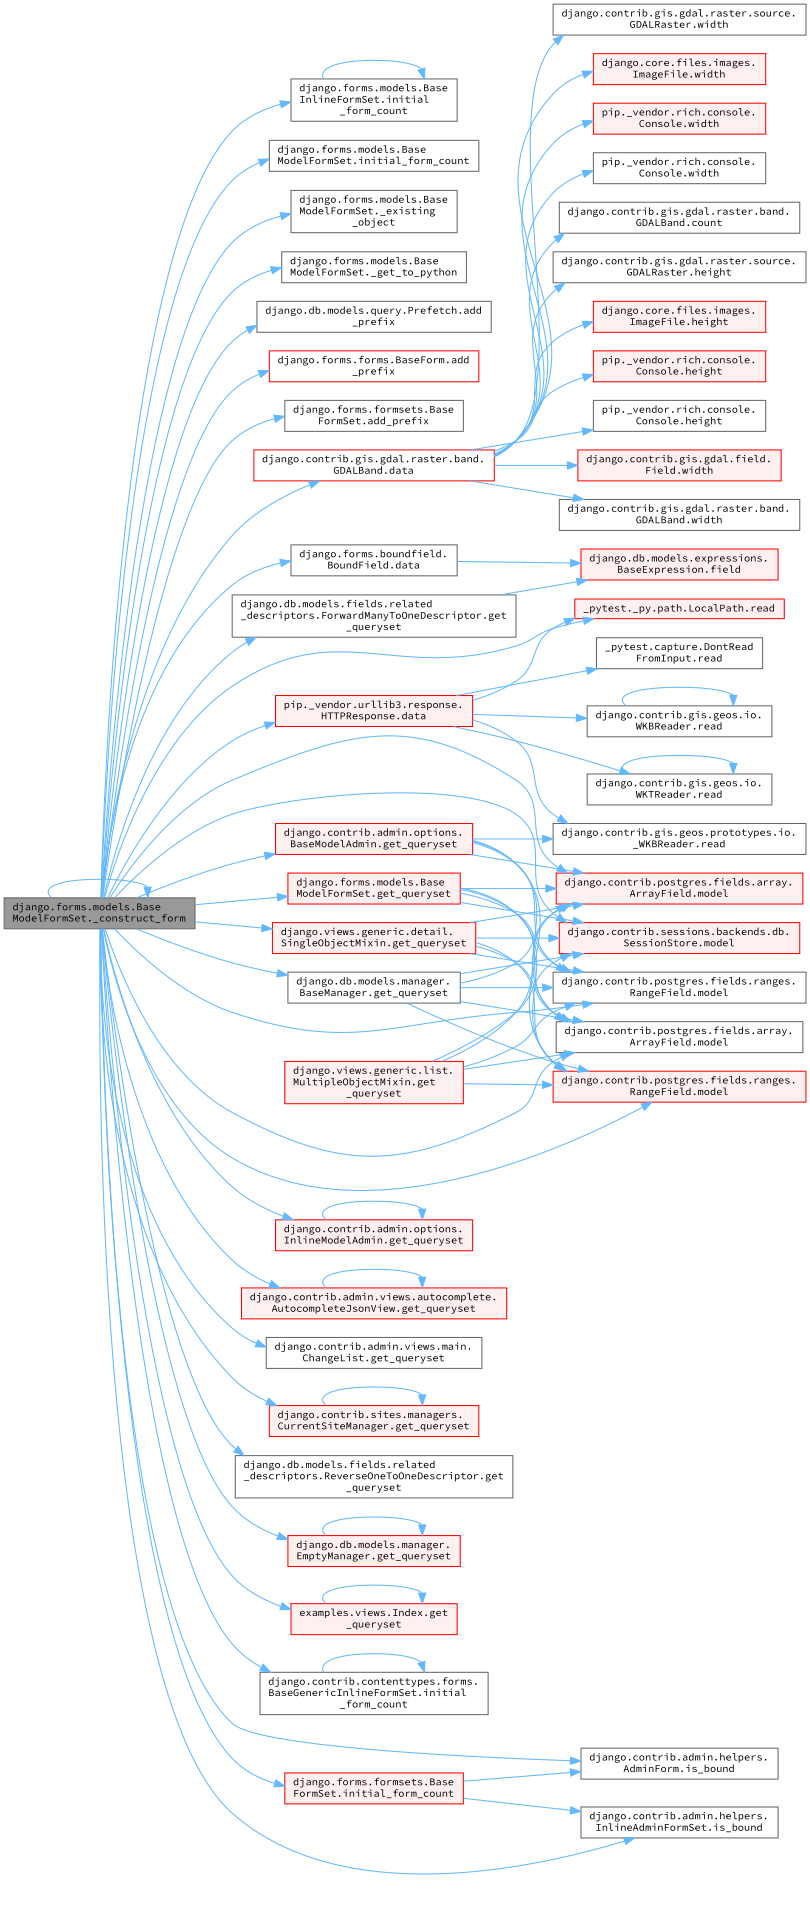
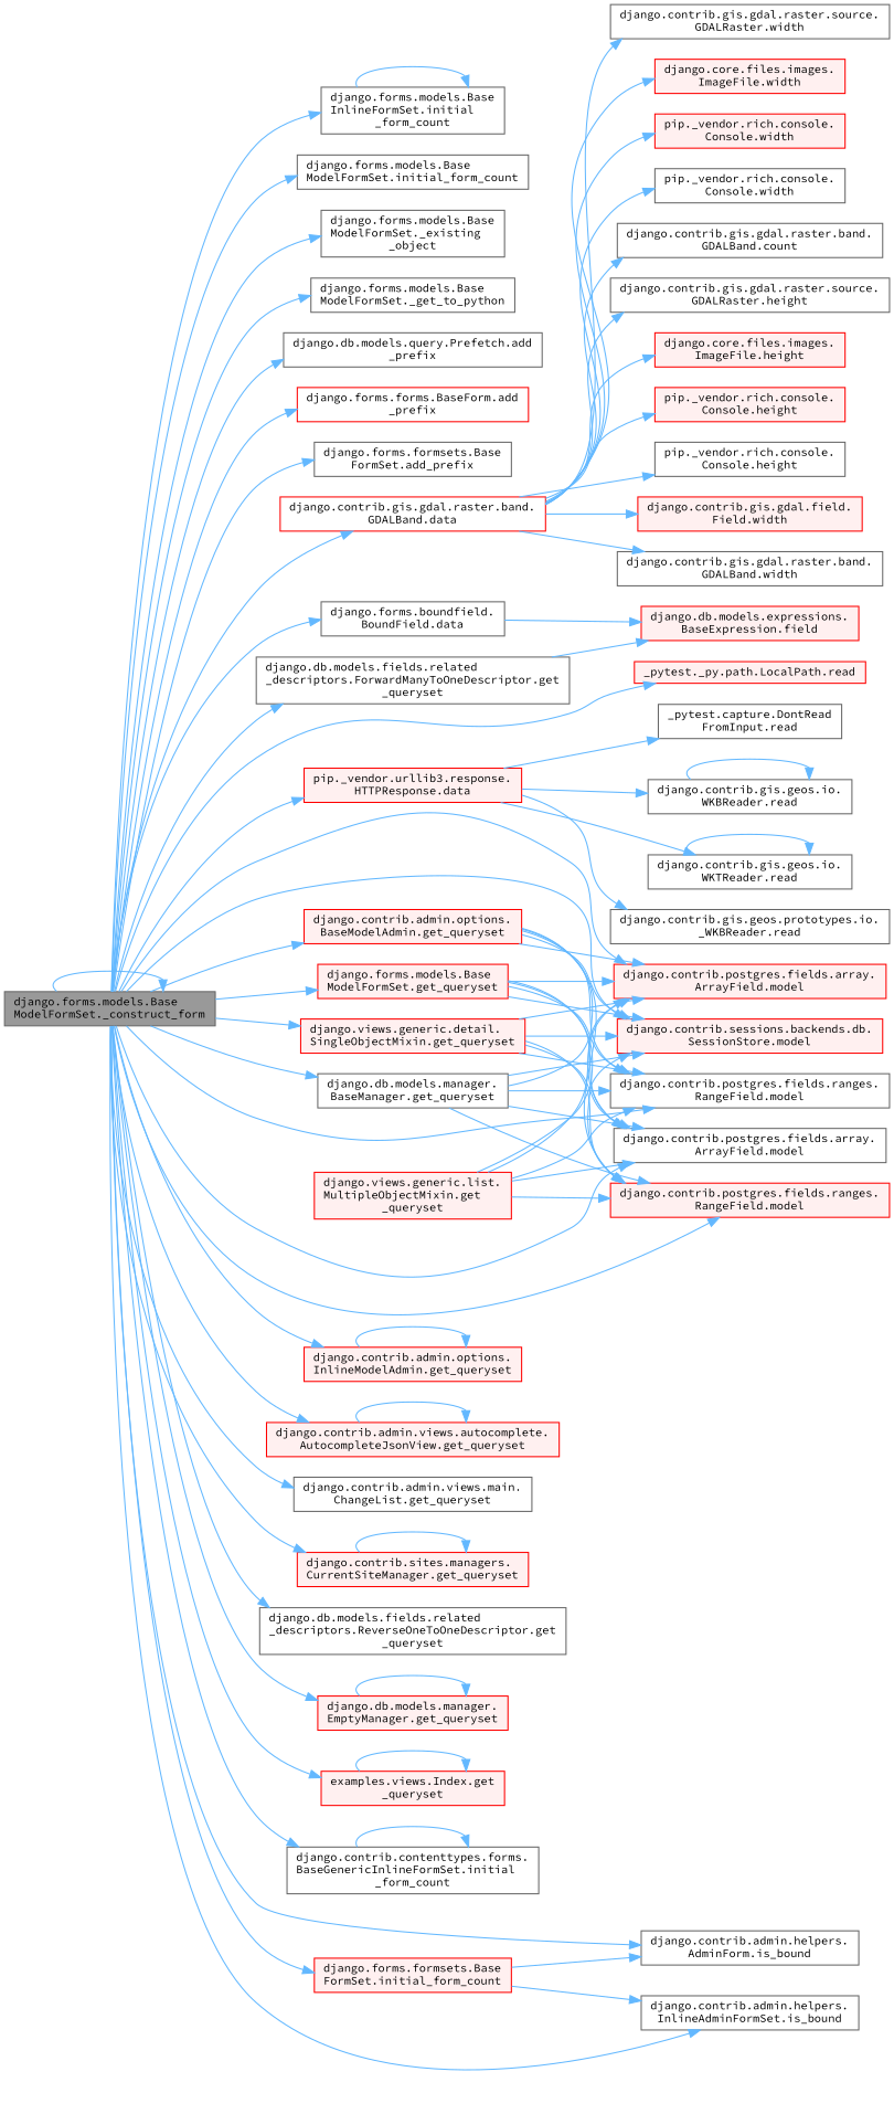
  digraph {
    fontname="Source Code Pro"
    rankdir=LR
    node [color=grey40 fillcolor=white fontname="Source Code Pro" fontsize=10 shape=box style=filled]
    edge [color=steelblue1 fontname="Source Code Pro" fontsize=10 labelfontname=Helvetica labelfontsize=10 style=solid]
    n1 [color=gray40 fillcolor=grey60 fontcolor=black height=0.2 label="django.forms.models.Base\lModelFormSet._construct_form" width=0.4]
    n2 [height=0.2 label="django.forms.models.Base\lModelFormSet._existing\l_object" width=0.4]
    n3 [height=0.2 label="django.forms.models.Base\lModelFormSet._get_to_python" width=0.4]
    n4 [height=0.2 label="django.db.models.query.Prefetch.add\l_prefix" width=0.4]
    n5 [color=red height=0.2 label="django.forms.forms.BaseForm.add\l_prefix" width=0.4]
    n6 [height=0.2 label="django.forms.formsets.Base\lFormSet.add_prefix" width=0.4]
    n7 [color=red height=0.2 label="django.contrib.gis.gdal.raster.band.\lGDALBand.data" width=0.4]
    n8 [height=0.2 label="django.forms.boundfield.\lBoundField.data" width=0.4]
    n9 [color=red fillcolor="#FFF0F0" height=0.2 label="pip._vendor.urllib3.response.\lHTTPResponse.data" width=0.4]
    n10 [color=red fillcolor="#FFF0F0" height=0.2 label="django.contrib.admin.options.\lBaseModelAdmin.get_queryset" width=0.4]
    n11 [color=red fillcolor="#FFF0F0" height=0.2 label="django.contrib.postgres.fields.array.\lArrayField.model" width=0.4]
    n12 [height=0.2 label="django.contrib.postgres.fields.array.\lArrayField.model" width=0.4]
    n13 [color=red fillcolor="#FFF0F0" height=0.2 label="django.contrib.postgres.fields.ranges.\lRangeField.model" width=0.4]
    n14 [height=0.2 label="django.contrib.postgres.fields.ranges.\lRangeField.model" width=0.4]
    n15 [color=red fillcolor="#FFF0F0" height=0.2 label="django.contrib.sessions.backends.db.\lSessionStore.model" width=0.4]
    n16 [color=red fillcolor="#FFF0F0" height=0.2 label="django.contrib.admin.options.\lInlineModelAdmin.get_queryset" width=0.4]
    n17 [color=red fillcolor="#FFF0F0" height=0.2 label="django.contrib.admin.views.autocomplete.\lAutocompleteJsonView.get_queryset" width=0.4]
    n18 [height=0.2 label="django.contrib.admin.views.main.\lChangeList.get_queryset" width=0.4]
    n19 [color=red fillcolor="#FFF0F0" height=0.2 label="django.contrib.sites.managers.\lCurrentSiteManager.get_queryset" width=0.4]
    n20 [height=0.2 label="django.db.models.fields.related\l_descriptors.ForwardManyToOneDescriptor.get\l_queryset" width=0.4]
    n21 [height=0.2 label="django.db.models.fields.related\l_descriptors.ReverseOneToOneDescriptor.get\l_queryset" width=0.4]
    n22 [height=0.2 label="django.db.models.manager.\lBaseManager.get_queryset" width=0.4]
    n23 [color=red fillcolor="#FFF0F0" height=0.2 label="django.db.models.manager.\lEmptyManager.get_queryset" width=0.4]
    n24 [color=red fillcolor="#FFF0F0" height=0.2 label="django.forms.models.Base\lModelFormSet.get_queryset" width=0.4]
    n25 [color=red fillcolor="#FFF0F0" height=0.2 label="django.views.generic.detail.\lSingleObjectMixin.get_queryset" width=0.4]
    n26 [color=red fillcolor="#FFF0F0" height=0.2 label="examples.views.Index.get\l_queryset" width=0.4]
    n27 [height=0.2 label="django.contrib.contenttypes.forms.\lBaseGenericInlineFormSet.initial\l_form_count" width=0.4]
    n28 [color=red fillcolor="#FFF0F0" height=0.2 label="django.forms.formsets.Base\lFormSet.initial_form_count" width=0.4]
    n29 [height=0.2 label="django.contrib.admin.helpers.\lAdminForm.is_bound" width=0.4]
    n30 [height=0.2 label="django.contrib.admin.helpers.\lInlineAdminFormSet.is_bound" width=0.4]
    n31 [height=0.2 label="django.forms.models.Base\lInlineFormSet.initial\l_form_count" width=0.4]
    n32 [height=0.2 label="django.forms.models.Base\lModelFormSet.initial_form_count" width=0.4]
    n33 [color=red fillcolor="#FFF0F0" height=0.2 label="_pytest._py.path.LocalPath.read" width=0.4]
    n34 [height=0.2 label="django.contrib.gis.gdal.raster.band.\lGDALBand.count" width=0.4]
    n35 [height=0.2 label="django.contrib.gis.gdal.raster.source.\lGDALRaster.height" width=0.4]
    n36 [color=red fillcolor="#FFF0F0" height=0.2 label="django.core.files.images.\lImageFile.height" width=0.4]
    n37 [color=red fillcolor="#FFF0F0" height=0.2 label="pip._vendor.rich.console.\lConsole.height" width=0.4]
    n38 [height=0.2 label="pip._vendor.rich.console.\lConsole.height" width=0.4]
    n39 [color=red fillcolor="#FFF0F0" height=0.2 label="django.contrib.gis.gdal.field.\lField.width" width=0.4]
    n40 [height=0.2 label="django.contrib.gis.gdal.raster.band.\lGDALBand.width" width=0.4]
    n41 [height=0.2 label="django.contrib.gis.gdal.raster.source.\lGDALRaster.width" width=0.4]
    n42 [color=red fillcolor="#FFF0F0" height=0.2 label="django.core.files.images.\lImageFile.width" width=0.4]
    n43 [color=red fillcolor="#FFF0F0" height=0.2 label="pip._vendor.rich.console.\lConsole.width" width=0.4]
    n44 [height=0.2 label="pip._vendor.rich.console.\lConsole.width" width=0.4]
    n45 [color=red fillcolor="#FFF0F0" height=0.2 label="django.db.models.expressions.\lBaseExpression.field" width=0.4]
    n46 [height=0.2 label="_pytest.capture.DontRead\lFromInput.read" width=0.4]
    n47 [height=0.2 label="django.contrib.gis.geos.io.\lWKBReader.read" width=0.4]
    n48 [height=0.2 label="django.contrib.gis.geos.io.\lWKTReader.read" width=0.4]
    n49 [height=0.2 label="django.contrib.gis.geos.prototypes.io.\l_WKBReader.read" width=0.4]
    n50 [color=red fillcolor="#FFF0F0" height=0.2 label="django.views.generic.list.\lMultipleObjectMixin.get\l_queryset" width=0.4]
    n1 -> n1
    n1 -> n2
    n1 -> n3
    n1 -> n4
    n1 -> n5
    n1 -> n6
    n1 -> n7
    n1 -> n8
    n1 -> n9
    n1 -> n10
    n1 -> n11
    n1 -> n12
    n1 -> n13
    n1 -> n14
    n1 -> n15
    n1 -> n16
    n1 -> n17
    n1 -> n18
    n1 -> n19
    n1 -> n20
    n1 -> n21
    n1 -> n22
    n1 -> n23
    n1 -> n24
    n1 -> n25
    n1 -> n26
    n1 -> n27
    n1 -> n28
    n1 -> n29
    n1 -> n30
    n1 -> n31
    n1 -> n32
    n1 -> n33
    n7 -> n34
    n7 -> n35
    n7 -> n36
    n7 -> n37
    n7 -> n38
    n7 -> n39
    n7 -> n40
    n7 -> n41
    n7 -> n42
    n7 -> n43
    n7 -> n44
    n8 -> n45
-   n9 -> n33
    n9 -> n46
    n9 -> n47
    n9 -> n48
    n9 -> n49
    n10 -> n11
    n10 -> n12
    n10 -> n13
    n10 -> n14
-   n10 -> n49
+   n10 -> n15
    n16 -> n16
    n17 -> n17
    n19 -> n19
    n20 -> n45
    n22 -> n11
    n22 -> n12
    n22 -> n13
    n22 -> n14
    n22 -> n15
    n23 -> n23
    n24 -> n11
    n24 -> n12
    n24 -> n13
    n24 -> n14
    n24 -> n15
    n25 -> n11
    n25 -> n12
    n25 -> n13
    n25 -> n14
    n25 -> n15
    n26 -> n26
    n27 -> n27
    n28 -> n29
    n28 -> n30
    n31 -> n31
    n47 -> n47
    n48 -> n48
    n50 -> n11
    n50 -> n12
    n50 -> n13
    n50 -> n14
    n50 -> n15
  }
